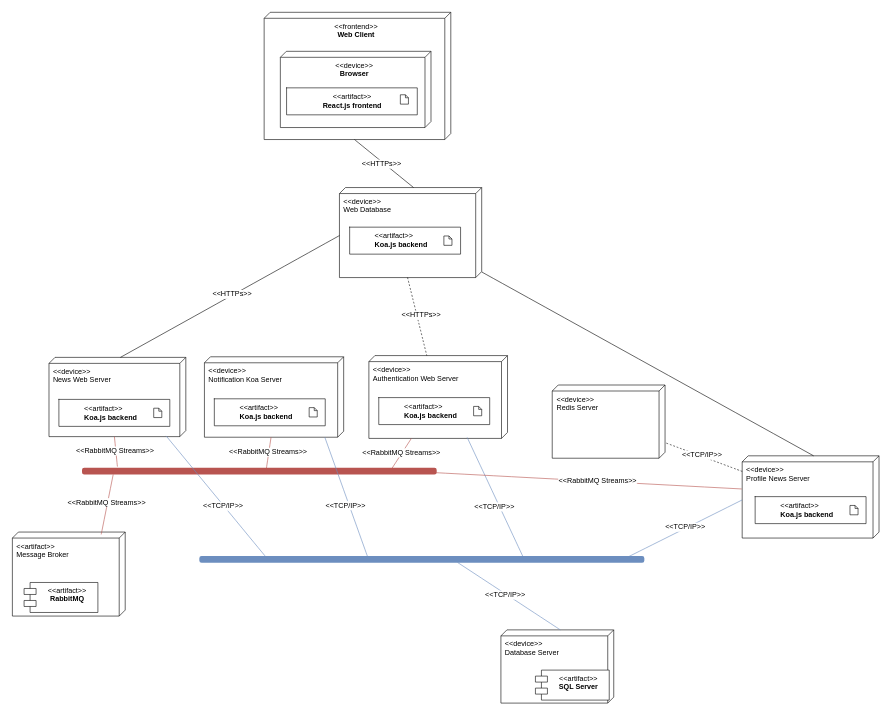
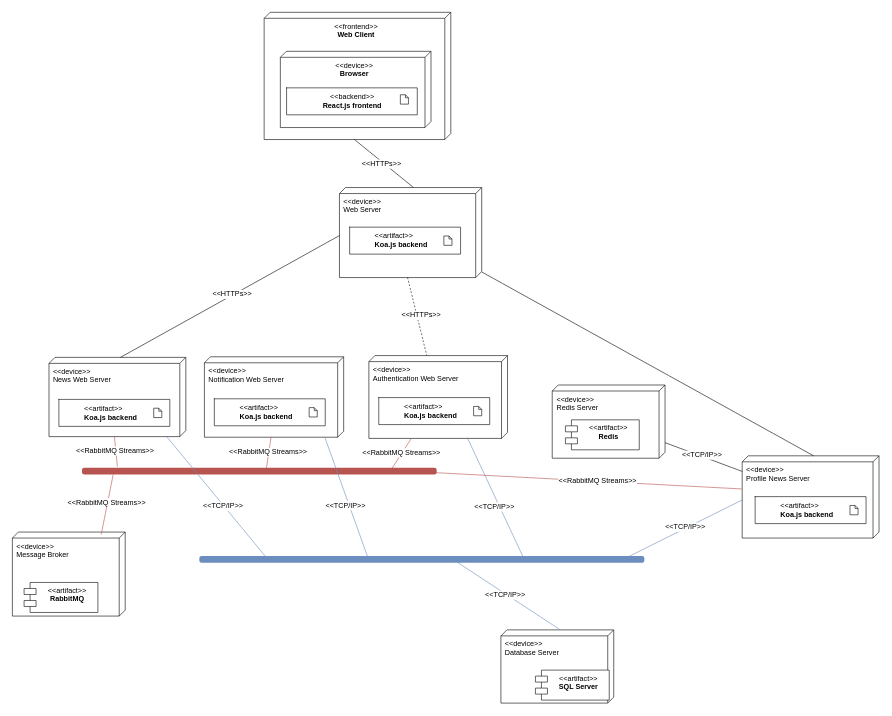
  <mxCell id="0" />
  <mxCell id="1" parent="0" />
  <mxCell id="2" value="&amp;lt;&amp;lt;frontend&amp;gt;&amp;gt;&lt;div&gt;&lt;b&gt;Web Client&lt;/b&gt;&lt;/div&gt;" style="verticalAlign=top;align=center;shape=cube;size=10;direction=south;fontStyle=0;html=1;boundedLbl=1;spacingLeft=5;whiteSpace=wrap;rounded=1;" parent="1" vertex="1"><mxGeometry x="439.5" y="20" width="311" height="212" as="geometry" /></mxCell>
  <mxCell id="3" value="&amp;lt;&amp;lt;device&amp;gt;&amp;gt;&lt;div&gt;&lt;b&gt;Browser&lt;/b&gt;&lt;/div&gt;" style="verticalAlign=top;align=center;shape=cube;size=10;direction=south;html=1;boundedLbl=1;spacingLeft=5;whiteSpace=wrap;rounded=1;" parent="2" vertex="1"><mxGeometry width="251" height="127" relative="1" as="geometry"><mxPoint x="27" y="65" as="offset" /></mxGeometry></mxCell>
- <mxCell id="4" value="&amp;lt;&amp;lt;artifact&amp;gt;&amp;gt;&lt;div&gt;&lt;b&gt;React.js frontend&lt;/b&gt;&lt;/div&gt;" style="shape=partialRectangle;html=1;top=1;align=center;rounded=1;" parent="2" vertex="1"><mxGeometry x="37.357" y="125.88" width="217.803" height="44.96" as="geometry" /></mxCell>
+ <mxCell id="4" value="&amp;lt;&amp;lt;backend&amp;gt;&amp;gt;&lt;div&gt;&lt;b&gt;React.js frontend&lt;/b&gt;&lt;/div&gt;" style="shape=partialRectangle;html=1;top=1;align=center;rounded=1;" parent="2" vertex="1"><mxGeometry x="37.357" y="125.88" width="217.803" height="44.96" as="geometry" /></mxCell>
  <mxCell id="5" value="" style="shape=note2;boundedLbl=1;whiteSpace=wrap;html=1;size=5;verticalAlign=top;align=center;rounded=1;" parent="2" vertex="1"><mxGeometry x="226.946" y="137.4" width="13.477" height="15.6" as="geometry" /></mxCell>
  <mxCell id="6" value="&amp;lt;&amp;lt;device&amp;gt;&amp;gt;&lt;div&gt;News Web Server&lt;/div&gt;" style="verticalAlign=top;align=left;shape=cube;size=10;direction=south;fontStyle=0;html=1;boundedLbl=1;spacingLeft=5;whiteSpace=wrap;rounded=1;" parent="1" vertex="1"><mxGeometry x="81" y="594.98" width="228" height="132" as="geometry" /></mxCell>
  <mxCell id="7" value="&lt;blockquote style=&quot;margin: 0 0 0 40px; border: none; padding: 0px;&quot;&gt;&amp;lt;&amp;lt;artifact&amp;gt;&amp;gt;&lt;/blockquote&gt;&lt;blockquote style=&quot;margin: 0 0 0 40px; border: none; padding: 0px;&quot;&gt;&lt;div&gt;&lt;b&gt;Koa.js backend&lt;/b&gt;&lt;/div&gt;&lt;/blockquote&gt;" style="shape=partialRectangle;html=1;top=1;align=left;rounded=1;" parent="1" vertex="1"><mxGeometry x="97.5" y="664.98" width="184.8" height="44.96" as="geometry" /></mxCell>
  <mxCell id="8" value="" style="shape=note2;boundedLbl=1;whiteSpace=wrap;html=1;size=5;verticalAlign=top;align=center;rounded=1;" parent="1" vertex="1"><mxGeometry x="255.496" y="679.66" width="13.477" height="15.6" as="geometry" /></mxCell>
  <mxCell id="9" value="&amp;lt;&amp;lt;device&amp;gt;&amp;gt;&lt;div&gt;Profile News Server&lt;/div&gt;" style="verticalAlign=top;align=left;shape=cube;size=10;direction=south;fontStyle=0;html=1;boundedLbl=1;spacingLeft=5;whiteSpace=wrap;rounded=1;" parent="1" vertex="1"><mxGeometry x="1236" y="759" width="228" height="137" as="geometry" /></mxCell>
  <mxCell id="10" value="&lt;blockquote style=&quot;margin: 0 0 0 40px; border: none; padding: 0px;&quot;&gt;&amp;lt;&amp;lt;artifact&amp;gt;&amp;gt;&lt;/blockquote&gt;&lt;blockquote style=&quot;margin: 0 0 0 40px; border: none; padding: 0px;&quot;&gt;&lt;div&gt;&lt;b&gt;Koa.js backend&lt;/b&gt;&lt;/div&gt;&lt;/blockquote&gt;" style="shape=partialRectangle;html=1;top=1;align=left;rounded=1;" parent="1" vertex="1"><mxGeometry x="1257.6" y="827" width="184.8" height="44.96" as="geometry" /></mxCell>
  <mxCell id="11" value="" style="shape=note2;boundedLbl=1;whiteSpace=wrap;html=1;size=5;verticalAlign=top;align=center;rounded=1;" parent="1" vertex="1"><mxGeometry x="1415.596" y="841.68" width="13.477" height="15.6" as="geometry" /></mxCell>
  <mxCell id="12" value="&amp;lt;&amp;lt;device&amp;gt;&amp;gt;&lt;div&gt;Authentication Web Server&lt;/div&gt;" style="verticalAlign=top;align=left;shape=cube;size=10;direction=south;fontStyle=0;html=1;boundedLbl=1;spacingLeft=5;whiteSpace=wrap;rounded=1;" parent="1" vertex="1"><mxGeometry x="614" y="591.99" width="231" height="138" as="geometry" /></mxCell>
  <mxCell id="13" value="&lt;blockquote style=&quot;margin: 0 0 0 40px; border: none; padding: 0px;&quot;&gt;&amp;lt;&amp;lt;artifact&amp;gt;&amp;gt;&lt;/blockquote&gt;&lt;blockquote style=&quot;margin: 0 0 0 40px; border: none; padding: 0px;&quot;&gt;&lt;div&gt;&lt;b&gt;Koa.js backend&lt;/b&gt;&lt;/div&gt;&lt;/blockquote&gt;" style="shape=partialRectangle;html=1;top=1;align=left;rounded=1;" parent="1" vertex="1"><mxGeometry x="630.5" y="661.99" width="184.8" height="44.96" as="geometry" /></mxCell>
  <mxCell id="14" value="" style="shape=note2;boundedLbl=1;whiteSpace=wrap;html=1;size=5;verticalAlign=top;align=center;rounded=1;" parent="1" vertex="1"><mxGeometry x="788.496" y="676.67" width="13.477" height="15.6" as="geometry" /></mxCell>
- <mxCell id="15" value="&amp;lt;&amp;lt;device&amp;gt;&amp;gt;&lt;div&gt;Notification Koa Server&lt;/div&gt;" style="verticalAlign=top;align=left;shape=cube;size=10;direction=south;fontStyle=0;html=1;boundedLbl=1;spacingLeft=5;whiteSpace=wrap;rounded=1;" parent="1" vertex="1"><mxGeometry x="340" y="593.98" width="232" height="134.02" as="geometry" /></mxCell>
+ <mxCell id="15" value="&amp;lt;&amp;lt;device&amp;gt;&amp;gt;&lt;div&gt;Notification Web Server&lt;/div&gt;" style="verticalAlign=top;align=left;shape=cube;size=10;direction=south;fontStyle=0;html=1;boundedLbl=1;spacingLeft=5;whiteSpace=wrap;rounded=1;" parent="1" vertex="1"><mxGeometry x="340" y="593.98" width="232" height="134.02" as="geometry" /></mxCell>
  <mxCell id="16" value="&lt;blockquote style=&quot;margin: 0 0 0 40px; border: none; padding: 0px;&quot;&gt;&amp;lt;&amp;lt;artifact&amp;gt;&amp;gt;&lt;/blockquote&gt;&lt;blockquote style=&quot;margin: 0 0 0 40px; border: none; padding: 0px;&quot;&gt;&lt;div&gt;&lt;b&gt;Koa.js backend&lt;/b&gt;&lt;/div&gt;&lt;/blockquote&gt;" style="shape=partialRectangle;html=1;top=1;align=left;rounded=1;" parent="1" vertex="1"><mxGeometry x="356.5" y="663.98" width="184.8" height="44.96" as="geometry" /></mxCell>
  <mxCell id="17" value="" style="shape=note2;boundedLbl=1;whiteSpace=wrap;html=1;size=5;verticalAlign=top;align=center;rounded=1;" parent="1" vertex="1"><mxGeometry x="514.496" y="678.66" width="13.477" height="15.6" as="geometry" /></mxCell>
- <mxCell id="18" value="&amp;lt;&amp;lt;device&amp;gt;&amp;gt;&lt;div&gt;Web Database&lt;/div&gt;" style="verticalAlign=top;align=left;shape=cube;size=10;direction=south;fontStyle=0;html=1;boundedLbl=1;spacingLeft=5;whiteSpace=wrap;rounded=1;" parent="1" vertex="1"><mxGeometry x="564.97" y="312" width="237" height="150" as="geometry" /></mxCell>
+ <mxCell id="18" value="&amp;lt;&amp;lt;device&amp;gt;&amp;gt;&lt;div&gt;Web Server&lt;/div&gt;" style="verticalAlign=top;align=left;shape=cube;size=10;direction=south;fontStyle=0;html=1;boundedLbl=1;spacingLeft=5;whiteSpace=wrap;rounded=1;" parent="1" vertex="1"><mxGeometry x="564.97" y="312" width="237" height="150" as="geometry" /></mxCell>
  <mxCell id="19" value="&lt;blockquote style=&quot;margin: 0 0 0 40px; border: none; padding: 0px;&quot;&gt;&amp;lt;&amp;lt;artifact&amp;gt;&amp;gt;&lt;/blockquote&gt;&lt;blockquote style=&quot;margin: 0 0 0 40px; border: none; padding: 0px;&quot;&gt;&lt;div&gt;&lt;b&gt;Koa.js backend&lt;/b&gt;&lt;/div&gt;&lt;/blockquote&gt;" style="shape=partialRectangle;html=1;top=1;align=left;rounded=1;" parent="1" vertex="1"><mxGeometry x="581.97" y="378" width="184.8" height="44.96" as="geometry" /></mxCell>
  <mxCell id="20" value="" style="shape=note2;boundedLbl=1;whiteSpace=wrap;html=1;size=5;verticalAlign=top;align=center;rounded=1;" parent="1" vertex="1"><mxGeometry x="738.966" y="392.68" width="13.477" height="15.6" as="geometry" /></mxCell>
  <mxCell id="21" style="edgeStyle=none;curved=1;rounded=1;orthogonalLoop=1;jettySize=auto;html=1;exitX=0;exitY=0;exitDx=212.0;exitDy=160.5;exitPerimeter=0;entryX=0;entryY=0;entryDx=0;entryDy=113.5;entryPerimeter=0;fontSize=12;startSize=8;endSize=8;endArrow=none;endFill=0;" parent="1" source="2" target="18" edge="1"><mxGeometry relative="1" as="geometry" /></mxCell>
  <mxCell id="22" value="&amp;lt;&amp;lt;HTTPs&amp;gt;&amp;gt;" style="edgeLabel;html=1;align=center;verticalAlign=middle;resizable=0;points=[];fontSize=12;rounded=1;" parent="21" vertex="1" connectable="0"><mxGeometry x="-0.055" y="-3" relative="1" as="geometry"><mxPoint as="offset" /></mxGeometry></mxCell>
  <mxCell id="23" style="edgeStyle=none;curved=1;rounded=1;orthogonalLoop=1;jettySize=auto;html=1;exitX=0;exitY=0;exitDx=150;exitDy=123.5;exitPerimeter=0;entryX=0;entryY=0;entryDx=0;entryDy=134.5;entryPerimeter=0;fontSize=12;startSize=8;endSize=8;endArrow=none;endFill=0;dashed=1;" parent="1" source="18" target="12" edge="1"><mxGeometry relative="1" as="geometry" /></mxCell>
  <mxCell id="24" value="&amp;lt;&amp;lt;HTTPs&amp;gt;&amp;gt;" style="edgeLabel;html=1;align=center;verticalAlign=middle;resizable=0;points=[];fontSize=12;rounded=1;" parent="23" vertex="1" connectable="0"><mxGeometry x="-0.016" y="5" relative="1" as="geometry"><mxPoint x="1" as="offset" /></mxGeometry></mxCell>
  <mxCell id="25" style="edgeStyle=none;curved=1;rounded=1;orthogonalLoop=1;jettySize=auto;html=1;entryX=0;entryY=0;entryDx=0;entryDy=109.0;entryPerimeter=0;fontSize=12;startSize=8;endSize=8;endArrow=none;endFill=0;exitX=0;exitY=0;exitDx=80;exitDy=237.0;exitPerimeter=0;" parent="1" source="18" target="6" edge="1"><mxGeometry relative="1" as="geometry"><mxPoint x="501" y="464" as="sourcePoint" /></mxGeometry></mxCell>
  <mxCell id="26" value="&amp;lt;&amp;lt;HTTPs&amp;gt;&amp;gt;" style="edgeLabel;html=1;align=center;verticalAlign=middle;resizable=0;points=[];fontSize=12;rounded=1;" parent="25" vertex="1" connectable="0"><mxGeometry x="-0.023" y="-2" relative="1" as="geometry"><mxPoint as="offset" /></mxGeometry></mxCell>
  <mxCell id="27" style="edgeStyle=none;curved=1;rounded=1;orthogonalLoop=1;jettySize=auto;html=1;entryX=0;entryY=0;entryDx=0;entryDy=109.0;entryPerimeter=0;fontSize=12;startSize=8;endSize=8;endArrow=none;endFill=0;" parent="1" source="18" target="9" edge="1"><mxGeometry relative="1" as="geometry" /></mxCell>
  <mxCell id="28" value="&amp;lt;&amp;lt;HTTPs&amp;gt;&amp;gt;" style="edgeLabel;html=1;align=center;verticalAlign=middle;resizable=0;points=[];fontSize=12;rounded=1;" parent="27" vertex="1" connectable="0"><mxGeometry x="-0.034" y="5" relative="1" as="geometry"><mxPoint x="-24" y="88" as="offset" /></mxGeometry></mxCell>
  <mxCell id="29" value="&amp;lt;&amp;lt;device&amp;gt;&amp;gt;&lt;div&gt;Database Server&lt;/div&gt;" style="verticalAlign=top;align=left;shape=cube;size=10;direction=south;fontStyle=0;html=1;boundedLbl=1;spacingLeft=5;whiteSpace=wrap;rounded=1;" parent="1" vertex="1"><mxGeometry x="834" y="1049" width="188" height="122" as="geometry" /></mxCell>
  <mxCell id="30" value="&lt;span style=&quot;text-wrap: nowrap;&quot;&gt;&amp;lt;&amp;lt;artifact&amp;gt;&amp;gt;&lt;/span&gt;&lt;div style=&quot;text-wrap: nowrap;&quot;&gt;&lt;b&gt;SQL Server&lt;/b&gt;&lt;/div&gt;" style="shape=module;align=left;spacingLeft=20;align=center;verticalAlign=top;whiteSpace=wrap;html=1;rounded=1;" parent="1" vertex="1"><mxGeometry x="891.5" y="1116.02" width="123" height="50" as="geometry" /></mxCell>
  <mxCell id="31" value="&amp;lt;&amp;lt;device&amp;gt;&amp;gt;&lt;div&gt;Redis Server&lt;/div&gt;" style="verticalAlign=top;align=left;shape=cube;size=10;direction=south;fontStyle=0;html=1;boundedLbl=1;spacingLeft=5;whiteSpace=wrap;rounded=1;" parent="1" vertex="1"><mxGeometry x="919.5" y="641" width="188" height="122" as="geometry" /></mxCell>
- <mxCell id="33" value="&amp;lt;&amp;lt;artifact&amp;gt;&amp;gt;&lt;div&gt;Message Broker&lt;/div&gt;" style="verticalAlign=top;align=left;shape=cube;size=10;direction=south;fontStyle=0;html=1;boundedLbl=1;spacingLeft=5;whiteSpace=wrap;rounded=1;" parent="1" vertex="1"><mxGeometry x="20" y="886" width="188" height="140" as="geometry" /></mxCell>
+ <mxCell id="32" value="&lt;span style=&quot;text-wrap: nowrap;&quot;&gt;&amp;lt;&amp;lt;artifact&amp;gt;&amp;gt;&lt;/span&gt;&lt;div style=&quot;text-wrap: nowrap;&quot;&gt;&lt;b&gt;Redis&lt;/b&gt;&lt;/div&gt;" style="shape=module;align=left;spacingLeft=20;align=center;verticalAlign=top;whiteSpace=wrap;html=1;rounded=1;" parent="1" vertex="1"><mxGeometry x="941.5" y="699" width="123" height="50" as="geometry" /></mxCell>
+ <mxCell id="33" value="&amp;lt;&amp;lt;device&amp;gt;&amp;gt;&lt;div&gt;Message Broker&lt;/div&gt;" style="verticalAlign=top;align=left;shape=cube;size=10;direction=south;fontStyle=0;html=1;boundedLbl=1;spacingLeft=5;whiteSpace=wrap;rounded=1;" parent="1" vertex="1"><mxGeometry x="20" y="886" width="188" height="140" as="geometry" /></mxCell>
  <mxCell id="34" value="&lt;span style=&quot;text-wrap: nowrap;&quot;&gt;&amp;lt;&amp;lt;artifact&amp;gt;&amp;gt;&lt;/span&gt;&lt;div style=&quot;text-wrap: nowrap;&quot;&gt;&lt;b&gt;RabbitMQ&lt;/b&gt;&lt;/div&gt;" style="shape=module;align=left;spacingLeft=20;align=center;verticalAlign=top;whiteSpace=wrap;html=1;rounded=1;" parent="1" vertex="1"><mxGeometry x="39.5" y="970.02" width="123" height="50" as="geometry" /></mxCell>
- <mxCell id="35" style="edgeStyle=none;curved=1;rounded=1;orthogonalLoop=1;jettySize=auto;html=1;fontSize=12;startSize=8;endSize=8;endArrow=none;endFill=0;dashed=1;" edge="1" parent="1" source="9" target="31"><mxGeometry relative="1" as="geometry"><mxPoint x="1197" y="746" as="sourcePoint" /><mxPoint x="1112" y="814" as="targetPoint" /></mxGeometry></mxCell>
+ <mxCell id="35" style="edgeStyle=none;curved=1;rounded=1;orthogonalLoop=1;jettySize=auto;html=1;fontSize=12;startSize=8;endSize=8;endArrow=none;endFill=0;" edge="1" parent="1" source="9" target="31"><mxGeometry relative="1" as="geometry"><mxPoint x="1197" y="746" as="sourcePoint" /><mxPoint x="1112" y="814" as="targetPoint" /></mxGeometry></mxCell>
  <mxCell id="36" value="&amp;lt;&amp;lt;TCP/IP&amp;gt;&amp;gt;" style="edgeLabel;html=1;align=center;verticalAlign=middle;resizable=0;points=[];fontSize=12;rounded=1;" vertex="1" connectable="0" parent="35"><mxGeometry x="0.063" y="-2" relative="1" as="geometry"><mxPoint as="offset" /></mxGeometry></mxCell>
  <mxCell id="37" style="edgeStyle=none;curved=1;rounded=1;orthogonalLoop=1;jettySize=auto;html=1;entryX=0;entryY=0;entryDx=134.02;entryDy=121;entryPerimeter=0;fontSize=12;startSize=8;endSize=8;endArrow=none;endFill=0;exitX=0.52;exitY=-0.35;exitDx=0;exitDy=0;exitPerimeter=0;fillColor=#f8cecc;strokeColor=#b85450;" edge="1" parent="1" source="45" target="15"><mxGeometry relative="1" as="geometry"><mxPoint x="628" y="868" as="sourcePoint" /><mxPoint x="447" y="604" as="targetPoint" /></mxGeometry></mxCell>
  <mxCell id="38" value="&amp;lt;&amp;lt;RabbitMQ Streams&amp;gt;&amp;gt;" style="edgeLabel;html=1;align=center;verticalAlign=middle;resizable=0;points=[];fontSize=12;rounded=1;" vertex="1" connectable="0" parent="37"><mxGeometry x="0.06" y="2" relative="1" as="geometry"><mxPoint as="offset" /></mxGeometry></mxCell>
  <mxCell id="39" style="edgeStyle=none;curved=1;rounded=1;orthogonalLoop=1;jettySize=auto;html=1;fontSize=12;startSize=8;endSize=8;endArrow=none;endFill=0;exitX=0.874;exitY=0.25;exitDx=0;exitDy=0;exitPerimeter=0;fillColor=#f8cecc;strokeColor=#b85450;" edge="1" parent="1" source="45" target="12"><mxGeometry relative="1" as="geometry"><mxPoint x="684.331" y="867.528" as="sourcePoint" /><mxPoint x="461" y="738" as="targetPoint" /></mxGeometry></mxCell>
  <mxCell id="40" value="&amp;lt;&amp;lt;RabbitMQ Streams&amp;gt;&amp;gt;" style="edgeLabel;html=1;align=center;verticalAlign=middle;resizable=0;points=[];fontSize=12;rounded=1;" vertex="1" connectable="0" parent="39"><mxGeometry x="0.06" y="2" relative="1" as="geometry"><mxPoint as="offset" /></mxGeometry></mxCell>
  <mxCell id="41" style="edgeStyle=none;curved=1;rounded=1;orthogonalLoop=1;jettySize=auto;html=1;fontSize=12;startSize=8;endSize=8;endArrow=none;endFill=0;exitX=0.954;exitY=0.65;exitDx=0;exitDy=0;exitPerimeter=0;entryX=0;entryY=0;entryDx=73.5;entryDy=228;entryPerimeter=0;fillColor=#dae8fc;strokeColor=#6c8ebf;" edge="1" parent="1" source="48" target="9"><mxGeometry relative="1" as="geometry"><mxPoint x="694" y="878" as="sourcePoint" /><mxPoint x="990" y="758" as="targetPoint" /></mxGeometry></mxCell>
  <mxCell id="42" value="&amp;lt;&amp;lt;TCP/IP&amp;gt;&amp;gt;" style="edgeLabel;html=1;align=center;verticalAlign=middle;resizable=0;points=[];fontSize=12;rounded=1;" vertex="1" connectable="0" parent="41"><mxGeometry x="0.06" y="2" relative="1" as="geometry"><mxPoint as="offset" /></mxGeometry></mxCell>
  <mxCell id="43" style="edgeStyle=none;curved=1;rounded=1;orthogonalLoop=1;jettySize=auto;html=1;entryX=0;entryY=0;entryDx=132;entryDy=119.0;entryPerimeter=0;fontSize=12;startSize=8;endSize=8;endArrow=none;endFill=0;fillColor=#f8cecc;strokeColor=#b85450;" edge="1" parent="1" target="6"><mxGeometry relative="1" as="geometry"><mxPoint x="195" y="777" as="sourcePoint" /><mxPoint x="461" y="738" as="targetPoint" /></mxGeometry></mxCell>
  <mxCell id="44" value="&amp;lt;&amp;lt;RabbitMQ Streams&amp;gt;&amp;gt;" style="edgeLabel;html=1;align=center;verticalAlign=middle;resizable=0;points=[];fontSize=12;rounded=1;" vertex="1" connectable="0" parent="43"><mxGeometry x="0.06" y="2" relative="1" as="geometry"><mxPoint as="offset" /></mxGeometry></mxCell>
  <mxCell id="45" value="" style="rounded=1;whiteSpace=wrap;html=1;strokeWidth=6;fillColor=#f8cecc;strokeColor=#b85450;" vertex="1" parent="1"><mxGeometry x="139" y="782" width="585" height="5" as="geometry" /></mxCell>
  <mxCell id="46" style="edgeStyle=none;curved=1;rounded=1;orthogonalLoop=1;jettySize=auto;html=1;fontSize=12;startSize=8;endSize=8;endArrow=none;endFill=0;fillColor=#f8cecc;strokeColor=#b85450;" edge="1" parent="1"><mxGeometry relative="1" as="geometry"><mxPoint x="168" y="890" as="sourcePoint" /><mxPoint x="188" y="790" as="targetPoint" /></mxGeometry></mxCell>
  <mxCell id="47" value="&amp;lt;&amp;lt;RabbitMQ Streams&amp;gt;&amp;gt;" style="edgeLabel;html=1;align=center;verticalAlign=middle;resizable=0;points=[];fontSize=12;rounded=1;" vertex="1" connectable="0" parent="46"><mxGeometry x="0.06" y="2" relative="1" as="geometry"><mxPoint as="offset" /></mxGeometry></mxCell>
  <mxCell id="48" value="" style="rounded=1;whiteSpace=wrap;html=1;strokeWidth=6;fillColor=#dae8fc;strokeColor=#6c8ebf;" vertex="1" parent="1"><mxGeometry x="334.5" y="929" width="735.5" height="5" as="geometry" /></mxCell>
  <mxCell id="49" style="edgeStyle=none;curved=1;rounded=1;orthogonalLoop=1;jettySize=auto;html=1;entryX=0.991;entryY=0.144;entryDx=0;entryDy=0;entryPerimeter=0;fontSize=12;startSize=8;endSize=8;endArrow=none;endFill=0;fillColor=#dae8fc;strokeColor=#6c8ebf;exitX=0.152;exitY=0.655;exitDx=0;exitDy=0;exitPerimeter=0;" edge="1" parent="1" source="48" target="6"><mxGeometry relative="1" as="geometry"><mxPoint x="433" y="870" as="sourcePoint" /><mxPoint x="200" y="737" as="targetPoint" /></mxGeometry></mxCell>
  <mxCell id="50" value="&amp;lt;&amp;lt;TCP/IP&amp;gt;&amp;gt;" style="edgeLabel;html=1;align=center;verticalAlign=middle;resizable=0;points=[];fontSize=12;rounded=1;" vertex="1" connectable="0" parent="49"><mxGeometry x="0.06" y="2" relative="1" as="geometry"><mxPoint x="16" y="19" as="offset" /></mxGeometry></mxCell>
  <mxCell id="51" style="edgeStyle=none;curved=1;rounded=1;orthogonalLoop=1;jettySize=auto;html=1;entryX=1.002;entryY=0.135;entryDx=0;entryDy=0;entryPerimeter=0;fontSize=12;startSize=8;endSize=8;endArrow=none;endFill=0;fillColor=#dae8fc;strokeColor=#6c8ebf;exitX=0.377;exitY=-0.4;exitDx=0;exitDy=0;exitPerimeter=0;" edge="1" parent="1" source="48" target="15"><mxGeometry relative="1" as="geometry"><mxPoint x="433" y="942" as="sourcePoint" /><mxPoint x="286" y="736" as="targetPoint" /></mxGeometry></mxCell>
  <mxCell id="52" value="&amp;lt;&amp;lt;TCP/IP&amp;gt;&amp;gt;" style="edgeLabel;html=1;align=center;verticalAlign=middle;resizable=0;points=[];fontSize=12;rounded=1;" vertex="1" connectable="0" parent="51"><mxGeometry x="0.06" y="2" relative="1" as="geometry"><mxPoint x="2" y="19" as="offset" /></mxGeometry></mxCell>
  <mxCell id="53" style="edgeStyle=none;curved=1;rounded=1;orthogonalLoop=1;jettySize=auto;html=1;entryX=0.988;entryY=0.291;entryDx=0;entryDy=0;entryPerimeter=0;fontSize=12;startSize=8;endSize=8;endArrow=none;endFill=0;fillColor=#dae8fc;strokeColor=#6c8ebf;exitX=0.731;exitY=0.209;exitDx=0;exitDy=0;exitPerimeter=0;" edge="1" parent="1" source="48" target="12"><mxGeometry relative="1" as="geometry"><mxPoint x="565" y="937" as="sourcePoint" /><mxPoint x="551" y="738" as="targetPoint" /></mxGeometry></mxCell>
  <mxCell id="54" value="&amp;lt;&amp;lt;TCP/IP&amp;gt;&amp;gt;" style="edgeLabel;html=1;align=center;verticalAlign=middle;resizable=0;points=[];fontSize=12;rounded=1;" vertex="1" connectable="0" parent="53"><mxGeometry x="0.06" y="2" relative="1" as="geometry"><mxPoint x="2" y="19" as="offset" /></mxGeometry></mxCell>
  <mxCell id="55" style="edgeStyle=none;curved=1;rounded=1;orthogonalLoop=1;jettySize=auto;html=1;fontSize=12;startSize=8;endSize=8;endArrow=none;endFill=0;exitX=1;exitY=1;exitDx=0;exitDy=0;fillColor=#f8cecc;strokeColor=#b85450;entryX=0.403;entryY=1.003;entryDx=0;entryDy=0;entryPerimeter=0;" edge="1" parent="1" source="45" target="9"><mxGeometry relative="1" as="geometry"><mxPoint x="660" y="793" as="sourcePoint" /><mxPoint x="695" y="740" as="targetPoint" /></mxGeometry></mxCell>
  <mxCell id="56" value="&amp;lt;&amp;lt;RabbitMQ Streams&amp;gt;&amp;gt;" style="edgeLabel;html=1;align=center;verticalAlign=middle;resizable=0;points=[];fontSize=12;rounded=1;" vertex="1" connectable="0" parent="55"><mxGeometry x="0.06" y="2" relative="1" as="geometry"><mxPoint as="offset" /></mxGeometry></mxCell>
  <mxCell id="57" style="edgeStyle=none;curved=1;rounded=1;orthogonalLoop=1;jettySize=auto;html=1;fontSize=12;startSize=8;endSize=8;endArrow=none;endFill=0;exitX=0;exitY=0;exitDx=0;exitDy=89;exitPerimeter=0;entryX=0.581;entryY=1.538;entryDx=0;entryDy=0;entryPerimeter=0;fillColor=#dae8fc;strokeColor=#6c8ebf;" edge="1" parent="1" source="29" target="48"><mxGeometry relative="1" as="geometry"><mxPoint x="1046" y="942" as="sourcePoint" /><mxPoint x="1246" y="843" as="targetPoint" /></mxGeometry></mxCell>
  <mxCell id="58" value="&amp;lt;&amp;lt;TCP/IP&amp;gt;&amp;gt;" style="edgeLabel;html=1;align=center;verticalAlign=middle;resizable=0;points=[];fontSize=12;rounded=1;" vertex="1" connectable="0" parent="57"><mxGeometry x="0.06" y="2" relative="1" as="geometry"><mxPoint as="offset" /></mxGeometry></mxCell>
